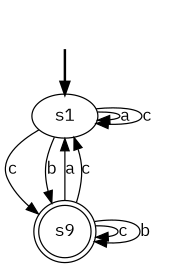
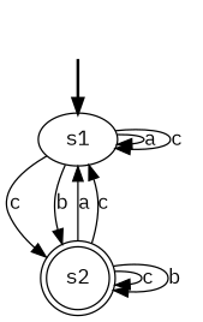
  digraph {
    fontname="IBM Plex Mono"
    node [fontname="IBM Plex Mono"]
    edge [fontname="IBM Plex Mono"]
    fake0 [style=invisible]
    s1 [root=true]
-   s2 [shape=doublecircle label=s9]
+   s2 [shape=doublecircle]
    fake0 -> s1 [style=bold]
    s1 -> s1 [label=a]
    s1 -> s1 [label=c]
    s1 -> s2 [label=c]
    s1 -> s2 [label=b]
    s2 -> s1 [label=a]
    s2 -> s1 [label=c]
    s2 -> s2 [label=c]
    s2 -> s2 [label=b]
  }
